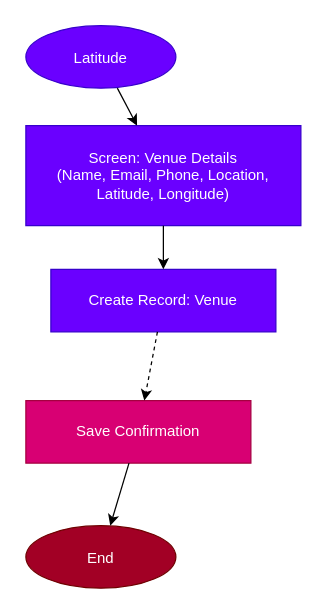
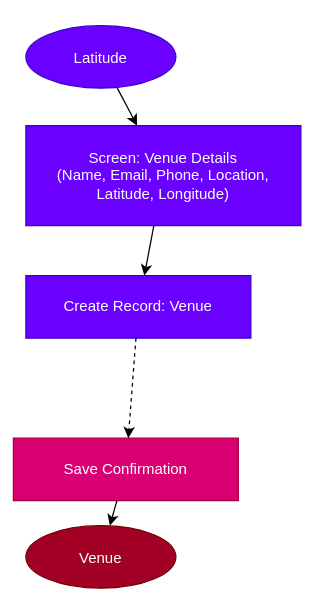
  <mxCell id="0" />
  <mxCell id="1" parent="0" />
  <mxCell id="2" value="Latitude" style="shape=ellipse;fillColor=#6a00ff;strokeColor=#3700CC;fontColor=#ffffff;" parent="1" vertex="1"><mxGeometry x="20" y="20" width="120" height="50" as="geometry" /></mxCell>
  <mxCell id="3" value="Screen: Venue Details&#10;(Name, Email, Phone, Location, Latitude, Longitude)" style="shape=rectangle;fillColor=#6a00ff;strokeColor=#3700CC;whiteSpace=wrap;fontColor=#ffffff;fillStyle=auto;" parent="1" vertex="1"><mxGeometry x="20" y="100" width="220" height="80" as="geometry" /></mxCell>
- <mxCell id="4" value="Create Record: Venue" style="shape=rectangle;fillColor=#6a00ff;strokeColor=#3700CC;whiteSpace=wrap;fontColor=#ffffff;" parent="1" vertex="1"><mxGeometry x="40" y="215" width="180" height="50" as="geometry" /></mxCell>
- <mxCell id="5" value="Save Confirmation" style="shape=rectangle;fillColor=#d80073;strokeColor=#A50040;whiteSpace=wrap;fontColor=#ffffff;" parent="1" vertex="1"><mxGeometry x="20" y="320" width="180" height="50" as="geometry" /></mxCell>
- <mxCell id="6" value="End" style="shape=ellipse;fillColor=#a20025;strokeColor=#6F0000;fontColor=#ffffff;" parent="1" vertex="1"><mxGeometry x="20" y="420" width="120" height="50" as="geometry" /></mxCell>
+ <mxCell id="4" value="Create Record: Venue" style="shape=rectangle;fillColor=#6a00ff;strokeColor=#3700CC;whiteSpace=wrap;fontColor=#ffffff;" parent="1" vertex="1"><mxGeometry x="20" y="220" width="180" height="50" as="geometry" /></mxCell>
+ <mxCell id="5" value="Save Confirmation" style="shape=rectangle;fillColor=#d80073;strokeColor=#A50040;whiteSpace=wrap;fontColor=#ffffff;" parent="1" vertex="1"><mxGeometry x="10" y="350" width="180" height="50" as="geometry" /></mxCell>
+ <mxCell id="6" value="Venue" style="shape=ellipse;fillColor=#a20025;strokeColor=#6F0000;fontColor=#ffffff;" parent="1" vertex="1"><mxGeometry x="20" y="420" width="120" height="50" as="geometry" /></mxCell>
  <mxCell id="7" parent="1" source="2" target="3" edge="1"><mxGeometry relative="1" as="geometry" /></mxCell>
  <mxCell id="8" parent="1" source="3" target="4" edge="1"><mxGeometry relative="1" as="geometry" /></mxCell>
  <mxCell id="9" parent="1" source="4" target="5" edge="1" style="dashed=1;"><mxGeometry relative="1" as="geometry" /></mxCell>
  <mxCell id="10" parent="1" source="5" target="6" edge="1"><mxGeometry relative="1" as="geometry" /></mxCell>
